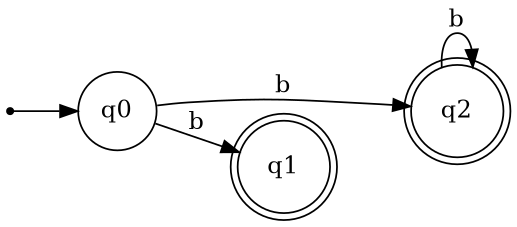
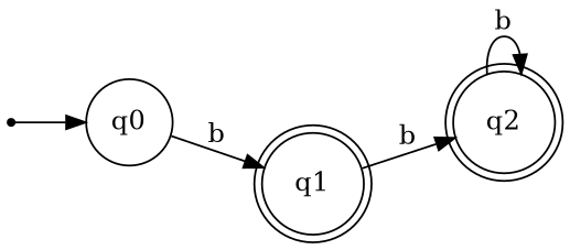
  digraph {
    rankdir=LR
    node [shape=doublecircle]
    q2
    q1
    qi [shape=point]
    q0 [shape=circle]
    q2 -> q2 [label=b]
-   q0 -> q2 [label=b]
+   q1 -> q2 [label=b]
    qi -> q0
    q0 -> q1 [label=b]
  }
